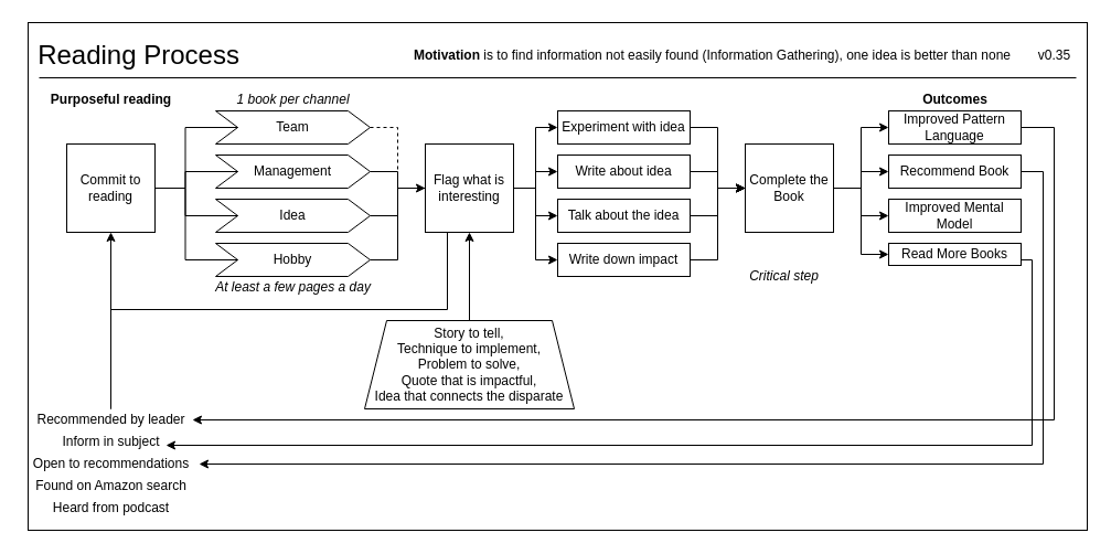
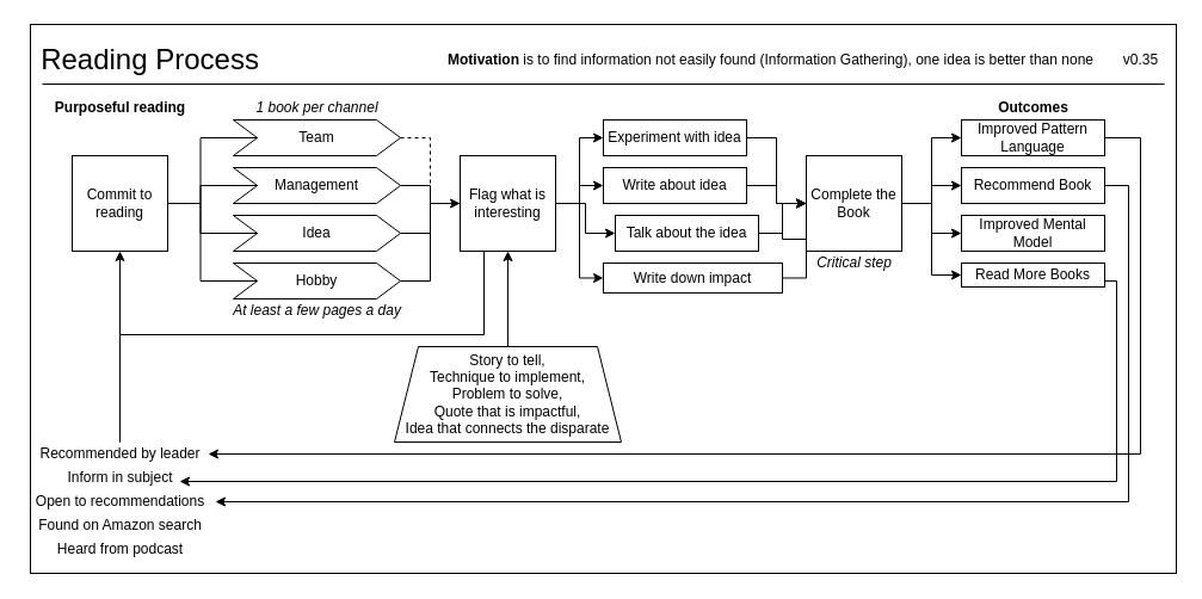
  <mxCell id="0" />
  <mxCell id="1" parent="0" />
  <mxCell id="2" value="" style="rounded=0;whiteSpace=wrap;html=1;fillColor=none;" vertex="1" parent="1"><mxGeometry x="25" y="20" width="960" height="460" as="geometry" /></mxCell>
  <mxCell id="3" value="&lt;font style=&quot;font-size: 24px&quot;&gt;Reading Process&lt;/font&gt;" style="text;html=1;align=center;verticalAlign=middle;resizable=0;points=[];autosize=1;" vertex="1" parent="1"><mxGeometry x="25" y="40" width="200" height="20" as="geometry" /></mxCell>
  <mxCell id="4" style="edgeStyle=orthogonalEdgeStyle;rounded=0;orthogonalLoop=1;jettySize=auto;html=1;exitX=1;exitY=0.5;exitDx=0;exitDy=0;entryX=0;entryY=0.5;entryDx=0;entryDy=0;endArrow=none;endFill=0;" edge="1" parent="1" source="7" target="50"><mxGeometry relative="1" as="geometry" /></mxCell>
  <mxCell id="5" style="edgeStyle=orthogonalEdgeStyle;rounded=0;orthogonalLoop=1;jettySize=auto;html=1;exitX=1;exitY=0.5;exitDx=0;exitDy=0;entryX=0;entryY=0.5;entryDx=0;entryDy=0;endArrow=none;endFill=0;" edge="1" parent="1" source="7" target="52"><mxGeometry relative="1" as="geometry" /></mxCell>
  <mxCell id="6" style="edgeStyle=orthogonalEdgeStyle;rounded=0;orthogonalLoop=1;jettySize=auto;html=1;exitX=1;exitY=0.5;exitDx=0;exitDy=0;entryX=0;entryY=0.5;entryDx=0;entryDy=0;endArrow=none;endFill=0;" edge="1" parent="1" source="7" target="54"><mxGeometry relative="1" as="geometry" /></mxCell>
  <mxCell id="7" value="Commit to reading" style="whiteSpace=wrap;html=1;aspect=fixed;" vertex="1" parent="1"><mxGeometry x="60" y="130" width="80" height="80" as="geometry" /></mxCell>
  <mxCell id="8" style="edgeStyle=orthogonalEdgeStyle;rounded=0;orthogonalLoop=1;jettySize=auto;html=1;entryX=0.5;entryY=1;entryDx=0;entryDy=0;endArrow=classic;endFill=1;" edge="1" parent="1" source="9" target="7"><mxGeometry relative="1" as="geometry" /></mxCell>
  <mxCell id="9" value="Recommended by leader" style="text;html=1;align=center;verticalAlign=middle;resizable=0;points=[];autosize=1;" vertex="1" parent="1"><mxGeometry x="25" y="370" width="150" height="20" as="geometry" /></mxCell>
  <mxCell id="10" value="Inform in subject" style="text;html=1;align=center;verticalAlign=middle;resizable=0;points=[];autosize=1;" vertex="1" parent="1"><mxGeometry x="50" y="390" width="100" height="20" as="geometry" /></mxCell>
  <mxCell id="11" value="&lt;b&gt;Motivation &lt;/b&gt;is&amp;nbsp;to find information not easily found (Information Gathering), one idea is better than none" style="text;html=1;align=center;verticalAlign=middle;resizable=0;points=[];autosize=1;" vertex="1" parent="1"><mxGeometry x="365" y="40" width="560" height="20" as="geometry" /></mxCell>
  <mxCell id="12" style="edgeStyle=orthogonalEdgeStyle;rounded=0;orthogonalLoop=1;jettySize=auto;html=1;exitX=1;exitY=0.5;exitDx=0;exitDy=0;entryX=0;entryY=0.5;entryDx=0;entryDy=0;dashed=1;" edge="1" parent="1" source="50" target="19"><mxGeometry relative="1" as="geometry"><mxPoint x="325" y="115" as="sourcePoint" /></mxGeometry></mxCell>
  <mxCell id="13" value="&lt;b&gt;Purposeful reading&lt;/b&gt;" style="text;html=1;align=center;verticalAlign=middle;resizable=0;points=[];autosize=1;" vertex="1" parent="1"><mxGeometry x="40" y="80" width="120" height="20" as="geometry" /></mxCell>
  <mxCell id="14" style="edgeStyle=orthogonalEdgeStyle;rounded=0;orthogonalLoop=1;jettySize=auto;html=1;exitX=0.25;exitY=1;exitDx=0;exitDy=0;endArrow=none;endFill=0;" edge="1" parent="1" source="19" target="9"><mxGeometry relative="1" as="geometry"><Array as="points"><mxPoint x="405" y="280" /><mxPoint x="100" y="280" /></Array></mxGeometry></mxCell>
  <mxCell id="15" style="edgeStyle=orthogonalEdgeStyle;rounded=0;orthogonalLoop=1;jettySize=auto;html=1;exitX=1;exitY=0.5;exitDx=0;exitDy=0;entryX=0;entryY=0.5;entryDx=0;entryDy=0;endArrow=classic;endFill=1;" edge="1" parent="1" source="19" target="21"><mxGeometry relative="1" as="geometry" /></mxCell>
  <mxCell id="16" style="edgeStyle=orthogonalEdgeStyle;rounded=0;orthogonalLoop=1;jettySize=auto;html=1;exitX=1;exitY=0.5;exitDx=0;exitDy=0;entryX=0;entryY=0.5;entryDx=0;entryDy=0;endArrow=classic;endFill=1;" edge="1" parent="1" source="19" target="23"><mxGeometry relative="1" as="geometry" /></mxCell>
  <mxCell id="17" style="edgeStyle=orthogonalEdgeStyle;rounded=0;orthogonalLoop=1;jettySize=auto;html=1;exitX=1;exitY=0.5;exitDx=0;exitDy=0;entryX=0;entryY=0.5;entryDx=0;entryDy=0;endArrow=classic;endFill=1;" edge="1" parent="1" source="19" target="27"><mxGeometry relative="1" as="geometry" /></mxCell>
  <mxCell id="18" style="edgeStyle=orthogonalEdgeStyle;rounded=0;orthogonalLoop=1;jettySize=auto;html=1;exitX=1;exitY=0.5;exitDx=0;exitDy=0;entryX=0;entryY=0.5;entryDx=0;entryDy=0;endArrow=classic;endFill=1;" edge="1" parent="1" source="19" target="33"><mxGeometry relative="1" as="geometry" /></mxCell>
  <mxCell id="19" value="Flag what is interesting" style="whiteSpace=wrap;html=1;aspect=fixed;" vertex="1" parent="1"><mxGeometry x="385" y="130" width="80" height="80" as="geometry" /></mxCell>
  <mxCell id="20" style="edgeStyle=orthogonalEdgeStyle;rounded=0;orthogonalLoop=1;jettySize=auto;html=1;exitX=1;exitY=0.5;exitDx=0;exitDy=0;entryX=0;entryY=0.5;entryDx=0;entryDy=0;endArrow=classic;endFill=1;" edge="1" parent="1" source="21" target="49"><mxGeometry relative="1" as="geometry" /></mxCell>
  <mxCell id="21" value="Experiment with idea" style="rounded=0;whiteSpace=wrap;html=1;" vertex="1" parent="1"><mxGeometry x="505" y="100" width="120" height="30" as="geometry" /></mxCell>
  <mxCell id="22" style="edgeStyle=orthogonalEdgeStyle;rounded=0;orthogonalLoop=1;jettySize=auto;html=1;exitX=1;exitY=0.5;exitDx=0;exitDy=0;entryX=0;entryY=0.5;entryDx=0;entryDy=0;endArrow=classic;endFill=1;" edge="1" parent="1" source="23" target="49"><mxGeometry relative="1" as="geometry" /></mxCell>
  <mxCell id="23" value="Write about idea" style="rounded=0;whiteSpace=wrap;html=1;" vertex="1" parent="1"><mxGeometry x="505" y="140" width="120" height="30" as="geometry" /></mxCell>
  <mxCell id="24" value="v0.35" style="text;html=1;align=center;verticalAlign=middle;resizable=0;points=[];autosize=1;" vertex="1" parent="1"><mxGeometry x="935" y="40" width="40" height="20" as="geometry" /></mxCell>
  <mxCell id="25" value="" style="endArrow=none;html=1;" edge="1" parent="1"><mxGeometry width="50" height="50" relative="1" as="geometry"><mxPoint x="35" y="70" as="sourcePoint" /><mxPoint x="975" y="70" as="targetPoint" /></mxGeometry></mxCell>
  <mxCell id="26" style="edgeStyle=orthogonalEdgeStyle;rounded=0;orthogonalLoop=1;jettySize=auto;html=1;exitX=1;exitY=0.5;exitDx=0;exitDy=0;entryX=0;entryY=0.5;entryDx=0;entryDy=0;endArrow=classic;endFill=1;" edge="1" parent="1" source="27" target="49"><mxGeometry relative="1" as="geometry" /></mxCell>
- <mxCell id="27" value="Talk about the idea" style="rounded=0;whiteSpace=wrap;html=1;" vertex="1" parent="1"><mxGeometry x="505" y="180" width="120" height="30" as="geometry" /></mxCell>
+ <mxCell id="27" value="Talk about the idea" style="rounded=0;whiteSpace=wrap;html=1;" vertex="1" parent="1"><mxGeometry x="515" y="180" width="120" height="30" as="geometry" /></mxCell>
  <mxCell id="28" value="&lt;i&gt;1 book per channel&lt;/i&gt;" style="text;html=1;align=center;verticalAlign=middle;resizable=0;points=[];autosize=1;" vertex="1" parent="1"><mxGeometry x="205" y="80" width="120" height="20" as="geometry" /></mxCell>
  <mxCell id="29" value="&lt;i&gt;At least a few pages a day&lt;/i&gt;" style="text;html=1;align=center;verticalAlign=middle;resizable=0;points=[];autosize=1;" vertex="1" parent="1"><mxGeometry x="185" y="250" width="160" height="20" as="geometry" /></mxCell>
  <mxCell id="30" value="Open to recommendations" style="text;html=1;align=center;verticalAlign=middle;resizable=0;points=[];autosize=1;" vertex="1" parent="1"><mxGeometry x="20" y="410" width="160" height="20" as="geometry" /></mxCell>
  <mxCell id="31" value="Found on Amazon search" style="text;html=1;align=center;verticalAlign=middle;resizable=0;points=[];autosize=1;" vertex="1" parent="1"><mxGeometry x="25" y="430" width="150" height="20" as="geometry" /></mxCell>
  <mxCell id="32" style="edgeStyle=orthogonalEdgeStyle;rounded=0;orthogonalLoop=1;jettySize=auto;html=1;exitX=1;exitY=0.5;exitDx=0;exitDy=0;entryX=0;entryY=0.5;entryDx=0;entryDy=0;endArrow=classic;endFill=1;" edge="1" parent="1" source="33" target="49"><mxGeometry relative="1" as="geometry" /></mxCell>
- <mxCell id="33" value="Write down impact" style="rounded=0;whiteSpace=wrap;html=1;" vertex="1" parent="1"><mxGeometry x="505" y="220" width="120" height="30" as="geometry" /></mxCell>
+ <mxCell id="33" value="Write down impact" style="rounded=0;whiteSpace=wrap;html=1;" vertex="1" parent="1"><mxGeometry x="505" y="220" width="150" height="25" as="geometry" /></mxCell>
  <mxCell id="34" value="Heard from podcast" style="text;html=1;align=center;verticalAlign=middle;resizable=0;points=[];autosize=1;" vertex="1" parent="1"><mxGeometry x="40" y="450" width="120" height="20" as="geometry" /></mxCell>
  <mxCell id="35" style="edgeStyle=orthogonalEdgeStyle;rounded=0;orthogonalLoop=1;jettySize=auto;html=1;exitX=0.5;exitY=0;exitDx=0;exitDy=0;endArrow=classic;endFill=1;" edge="1" parent="1" source="36" target="19"><mxGeometry relative="1" as="geometry" /></mxCell>
  <mxCell id="36" value="Story to tell,&lt;br&gt;&lt;span&gt;Technique to implement,&lt;br&gt;&lt;/span&gt;&lt;span&gt;Problem to solve,&lt;br&gt;&lt;/span&gt;&lt;span&gt;Quote that is impactful,&lt;br&gt;Idea that connects the disparate&lt;br&gt;&lt;/span&gt;" style="shape=trapezoid;perimeter=trapezoidPerimeter;whiteSpace=wrap;html=1;fixedSize=1;fillColor=none;" vertex="1" parent="1"><mxGeometry x="330" y="290" width="190" height="80" as="geometry" /></mxCell>
  <mxCell id="37" value="&lt;b&gt;Outcomes&lt;/b&gt;" style="text;html=1;align=center;verticalAlign=middle;resizable=0;points=[];autosize=1;" vertex="1" parent="1"><mxGeometry x="830" y="80" width="70" height="20" as="geometry" /></mxCell>
  <mxCell id="38" style="edgeStyle=orthogonalEdgeStyle;rounded=0;orthogonalLoop=1;jettySize=auto;html=1;exitX=1;exitY=0.5;exitDx=0;exitDy=0;entryX=0.993;entryY=0.5;entryDx=0;entryDy=0;entryPerimeter=0;endArrow=classic;endFill=1;" edge="1" parent="1" source="39" target="9"><mxGeometry relative="1" as="geometry"><Array as="points"><mxPoint x="955" y="115" /><mxPoint x="955" y="380" /></Array></mxGeometry></mxCell>
  <mxCell id="39" value="Improved Pattern Language" style="rounded=0;whiteSpace=wrap;html=1;" vertex="1" parent="1"><mxGeometry x="805" y="100" width="120" height="30" as="geometry" /></mxCell>
  <mxCell id="40" style="edgeStyle=orthogonalEdgeStyle;rounded=0;orthogonalLoop=1;jettySize=auto;html=1;exitX=1;exitY=0.5;exitDx=0;exitDy=0;entryX=1;entryY=0.5;entryDx=0;entryDy=0;entryPerimeter=0;endArrow=classic;endFill=1;" edge="1" parent="1" source="41" target="30"><mxGeometry relative="1" as="geometry" /></mxCell>
  <mxCell id="41" value="Recommend Book" style="rounded=0;whiteSpace=wrap;html=1;" vertex="1" parent="1"><mxGeometry x="805" y="140" width="120" height="30" as="geometry" /></mxCell>
  <mxCell id="42" value="Improved Mental Model" style="rounded=0;whiteSpace=wrap;html=1;" vertex="1" parent="1"><mxGeometry x="805" y="180" width="120" height="30" as="geometry" /></mxCell>
  <mxCell id="43" style="edgeStyle=orthogonalEdgeStyle;rounded=0;orthogonalLoop=1;jettySize=auto;html=1;exitX=1;exitY=0.5;exitDx=0;exitDy=0;entryX=1;entryY=0.65;entryDx=0;entryDy=0;entryPerimeter=0;endArrow=classic;endFill=1;" edge="1" parent="1" source="44" target="10"><mxGeometry relative="1" as="geometry"><Array as="points"><mxPoint x="935" y="235" /><mxPoint x="935" y="403" /></Array></mxGeometry></mxCell>
  <mxCell id="44" value="Read More Books" style="rounded=0;whiteSpace=wrap;html=1;" vertex="1" parent="1"><mxGeometry x="805" y="220" width="120" height="20" as="geometry" /></mxCell>
  <mxCell id="45" style="edgeStyle=orthogonalEdgeStyle;rounded=0;orthogonalLoop=1;jettySize=auto;html=1;exitX=1;exitY=0.5;exitDx=0;exitDy=0;entryX=0;entryY=0.5;entryDx=0;entryDy=0;endArrow=classic;endFill=1;" edge="1" parent="1" source="49" target="39"><mxGeometry relative="1" as="geometry" /></mxCell>
  <mxCell id="46" style="edgeStyle=orthogonalEdgeStyle;rounded=0;orthogonalLoop=1;jettySize=auto;html=1;exitX=1;exitY=0.5;exitDx=0;exitDy=0;entryX=0;entryY=0.5;entryDx=0;entryDy=0;endArrow=classic;endFill=1;" edge="1" parent="1" source="49" target="41"><mxGeometry relative="1" as="geometry" /></mxCell>
  <mxCell id="47" style="edgeStyle=orthogonalEdgeStyle;rounded=0;orthogonalLoop=1;jettySize=auto;html=1;exitX=1;exitY=0.5;exitDx=0;exitDy=0;entryX=0;entryY=0.5;entryDx=0;entryDy=0;endArrow=classic;endFill=1;" edge="1" parent="1" source="49" target="42"><mxGeometry relative="1" as="geometry" /></mxCell>
  <mxCell id="48" style="edgeStyle=orthogonalEdgeStyle;rounded=0;orthogonalLoop=1;jettySize=auto;html=1;exitX=1;exitY=0.5;exitDx=0;exitDy=0;entryX=0;entryY=0.5;entryDx=0;entryDy=0;endArrow=classic;endFill=1;" edge="1" parent="1" source="49" target="44"><mxGeometry relative="1" as="geometry" /></mxCell>
  <mxCell id="49" value="Complete the Book" style="whiteSpace=wrap;html=1;aspect=fixed;" vertex="1" parent="1"><mxGeometry x="675" y="130" width="80" height="80" as="geometry" /></mxCell>
  <mxCell id="50" value="Team" style="shape=step;perimeter=stepPerimeter;whiteSpace=wrap;html=1;fixedSize=1;fillColor=none;" vertex="1" parent="1"><mxGeometry x="195" y="100" width="140" height="30" as="geometry" /></mxCell>
  <mxCell id="51" style="edgeStyle=orthogonalEdgeStyle;rounded=0;orthogonalLoop=1;jettySize=auto;html=1;exitX=1;exitY=0.5;exitDx=0;exitDy=0;endArrow=none;endFill=0;" edge="1" parent="1" source="52" target="19"><mxGeometry relative="1" as="geometry" /></mxCell>
  <mxCell id="52" value="Management" style="shape=step;perimeter=stepPerimeter;whiteSpace=wrap;html=1;fixedSize=1;fillColor=none;" vertex="1" parent="1"><mxGeometry x="195" y="140" width="140" height="30" as="geometry" /></mxCell>
  <mxCell id="53" style="edgeStyle=orthogonalEdgeStyle;rounded=0;orthogonalLoop=1;jettySize=auto;html=1;exitX=1;exitY=0.5;exitDx=0;exitDy=0;entryX=0;entryY=0.5;entryDx=0;entryDy=0;endArrow=none;endFill=0;" edge="1" parent="1" source="54" target="19"><mxGeometry relative="1" as="geometry" /></mxCell>
  <mxCell id="54" value="Idea" style="shape=step;perimeter=stepPerimeter;whiteSpace=wrap;html=1;fixedSize=1;fillColor=none;" vertex="1" parent="1"><mxGeometry x="195" y="180" width="140" height="30" as="geometry" /></mxCell>
  <mxCell id="55" style="edgeStyle=orthogonalEdgeStyle;rounded=0;orthogonalLoop=1;jettySize=auto;html=1;exitX=1;exitY=0.5;exitDx=0;exitDy=0;entryX=0;entryY=0.5;entryDx=0;entryDy=0;endArrow=none;endFill=0;" edge="1" parent="1" source="57" target="19"><mxGeometry relative="1" as="geometry" /></mxCell>
  <mxCell id="56" style="edgeStyle=orthogonalEdgeStyle;rounded=0;orthogonalLoop=1;jettySize=auto;html=1;exitX=0;exitY=0.5;exitDx=0;exitDy=0;entryX=1;entryY=0.5;entryDx=0;entryDy=0;endArrow=none;endFill=0;" edge="1" parent="1" source="57" target="7"><mxGeometry relative="1" as="geometry" /></mxCell>
  <mxCell id="57" value="Hobby" style="shape=step;perimeter=stepPerimeter;whiteSpace=wrap;html=1;fixedSize=1;fillColor=none;" vertex="1" parent="1"><mxGeometry x="195" y="220" width="140" height="30" as="geometry" /></mxCell>
- <mxCell id="58" value="&lt;i&gt;Critical step&lt;/i&gt;" style="text;html=1;align=center;verticalAlign=middle;resizable=0;points=[];autosize=1;" vertex="1" parent="1"><mxGeometry x="670" y="240" width="80" height="20" as="geometry" /></mxCell>
+ <mxCell id="58" value="&lt;i&gt;Critical step&lt;/i&gt;" style="text;html=1;align=center;verticalAlign=middle;resizable=0;points=[];autosize=1;" vertex="1" parent="1"><mxGeometry x="675" y="210" width="80" height="20" as="geometry" /></mxCell>
